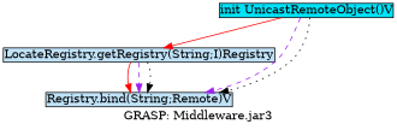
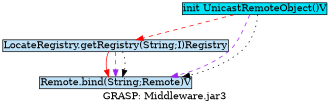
  digraph {
    label="GRASP: Middleware.jar3"
    node [fillcolor="#c0e2f8" margin=0.02 shape=box style=filled]
    edge [color=red style=solid]
    "LocateRegistry.getRegistry(String;I)Registry" [height=0 width=0]
-   "Registry.bind(String;Remote)V" [height=0 width=0]
+   "Registry.bind(String;Remote)V" [height=0 width=0 label="Remote.bind(String;Remote)V"]
    "init UnicastRemoteObject()V" [fillcolor="#00e2f8" height=0 width=0]
    "LocateRegistry.getRegistry(String;I)Registry" -> "Registry.bind(String;Remote)V"
    "LocateRegistry.getRegistry(String;I)Registry" -> "Registry.bind(String;Remote)V" [color=purple style=dashed]
    "LocateRegistry.getRegistry(String;I)Registry" -> "Registry.bind(String;Remote)V" [color=black style=dotted]
-   "init UnicastRemoteObject()V" -> "LocateRegistry.getRegistry(String;I)Registry"
+   "init UnicastRemoteObject()V" -> "LocateRegistry.getRegistry(String;I)Registry" [style=dashed]
    "init UnicastRemoteObject()V" -> "Registry.bind(String;Remote)V" [color=purple style=dashed]
    "init UnicastRemoteObject()V" -> "Registry.bind(String;Remote)V" [color=black style=dotted]
  }
